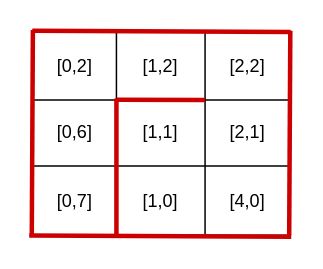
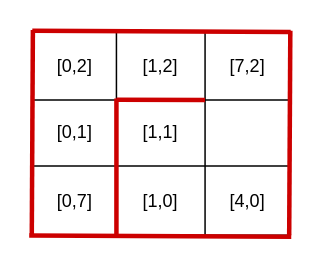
  <mxCell id="0" />
  <mxCell id="1" parent="0" />
  <mxCell id="2" value="" style="shape=table;startSize=0;container=1;collapsible=0;childLayout=tableLayout;hachureGap=4;" vertex="1" parent="1"><mxGeometry x="21" y="20" width="171" height="136" as="geometry" /></mxCell>
  <mxCell id="3" value="" style="shape=tableRow;horizontal=0;startSize=0;swimlaneHead=0;swimlaneBody=0;top=0;left=0;bottom=0;right=0;collapsible=0;dropTarget=0;fillColor=none;points=[[0,0.5],[1,0.5]];portConstraint=eastwest;hachureGap=4;" vertex="1" parent="2"><mxGeometry width="171" height="46" as="geometry" /></mxCell>
  <mxCell id="4" value="" style="shape=partialRectangle;html=1;whiteSpace=wrap;connectable=0;overflow=hidden;fillColor=none;top=0;left=0;bottom=0;right=0;pointerEvents=1;hachureGap=4;" vertex="1" parent="3"><mxGeometry width="56" height="46" as="geometry"><mxRectangle width="56" height="46" as="alternateBounds" /></mxGeometry></mxCell>
  <mxCell id="5" value="" style="shape=partialRectangle;html=1;whiteSpace=wrap;connectable=0;overflow=hidden;fillColor=none;top=0;left=0;bottom=0;right=0;pointerEvents=1;hachureGap=4;" vertex="1" parent="3"><mxGeometry x="56" width="59" height="46" as="geometry"><mxRectangle width="59" height="46" as="alternateBounds" /></mxGeometry></mxCell>
  <mxCell id="6" value="" style="shape=partialRectangle;html=1;whiteSpace=wrap;connectable=0;overflow=hidden;fillColor=none;top=0;left=0;bottom=0;right=0;pointerEvents=1;hachureGap=4;" vertex="1" parent="3"><mxGeometry x="115" width="56" height="46" as="geometry"><mxRectangle width="56" height="46" as="alternateBounds" /></mxGeometry></mxCell>
  <mxCell id="7" value="" style="shape=tableRow;horizontal=0;startSize=0;swimlaneHead=0;swimlaneBody=0;top=0;left=0;bottom=0;right=0;collapsible=0;dropTarget=0;fillColor=none;points=[[0,0.5],[1,0.5]];portConstraint=eastwest;hachureGap=4;" vertex="1" parent="2"><mxGeometry y="46" width="171" height="44" as="geometry" /></mxCell>
  <mxCell id="8" value="" style="shape=partialRectangle;html=1;whiteSpace=wrap;connectable=0;overflow=hidden;fillColor=none;top=0;left=0;bottom=0;right=0;pointerEvents=1;hachureGap=4;" vertex="1" parent="7"><mxGeometry width="56" height="44" as="geometry"><mxRectangle width="56" height="44" as="alternateBounds" /></mxGeometry></mxCell>
  <mxCell id="9" value="" style="shape=partialRectangle;html=1;whiteSpace=wrap;connectable=0;overflow=hidden;fillColor=none;top=0;left=0;bottom=0;right=0;pointerEvents=1;hachureGap=4;" vertex="1" parent="7"><mxGeometry x="56" width="59" height="44" as="geometry"><mxRectangle width="59" height="44" as="alternateBounds" /></mxGeometry></mxCell>
  <mxCell id="10" value="" style="shape=partialRectangle;html=1;whiteSpace=wrap;connectable=0;overflow=hidden;fillColor=none;top=0;left=0;bottom=0;right=0;pointerEvents=1;hachureGap=4;" vertex="1" parent="7"><mxGeometry x="115" width="56" height="44" as="geometry"><mxRectangle width="56" height="44" as="alternateBounds" /></mxGeometry></mxCell>
  <mxCell id="11" value="" style="shape=tableRow;horizontal=0;startSize=0;swimlaneHead=0;swimlaneBody=0;top=0;left=0;bottom=0;right=0;collapsible=0;dropTarget=0;fillColor=none;points=[[0,0.5],[1,0.5]];portConstraint=eastwest;hachureGap=4;" vertex="1" parent="2"><mxGeometry y="90" width="171" height="46" as="geometry" /></mxCell>
  <mxCell id="12" value="" style="shape=partialRectangle;html=1;whiteSpace=wrap;connectable=0;overflow=hidden;fillColor=none;top=0;left=0;bottom=0;right=0;pointerEvents=1;hachureGap=4;" vertex="1" parent="11"><mxGeometry width="56" height="46" as="geometry"><mxRectangle width="56" height="46" as="alternateBounds" /></mxGeometry></mxCell>
  <mxCell id="13" value="" style="shape=partialRectangle;html=1;whiteSpace=wrap;connectable=0;overflow=hidden;fillColor=none;top=0;left=0;bottom=0;right=0;pointerEvents=1;hachureGap=4;" vertex="1" parent="11"><mxGeometry x="56" width="59" height="46" as="geometry"><mxRectangle width="59" height="46" as="alternateBounds" /></mxGeometry></mxCell>
  <mxCell id="14" value="" style="shape=partialRectangle;html=1;whiteSpace=wrap;connectable=0;overflow=hidden;fillColor=none;top=0;left=0;bottom=0;right=0;pointerEvents=1;hachureGap=4;" vertex="1" parent="11"><mxGeometry x="115" width="56" height="46" as="geometry"><mxRectangle width="56" height="46" as="alternateBounds" /></mxGeometry></mxCell>
  <mxCell id="15" value="" style="endArrow=none;html=1;rounded=0;startSize=14;endSize=14;sourcePerimeterSpacing=8;targetPerimeterSpacing=8;strokeColor=#CC0000;strokeWidth=3;curved=1;exitX=-0.012;exitY=1.004;exitDx=0;exitDy=0;exitPerimeter=0;entryX=1.008;entryY=1.022;entryDx=0;entryDy=0;entryPerimeter=0;" edge="1" parent="2" source="11" target="11"><mxGeometry width="50" height="50" relative="1" as="geometry"><mxPoint x="48" y="144" as="sourcePoint" /><mxPoint x="98" y="94" as="targetPoint" /></mxGeometry></mxCell>
  <mxCell id="16" value="" style="endArrow=none;html=1;rounded=0;startSize=14;endSize=14;sourcePerimeterSpacing=8;targetPerimeterSpacing=8;strokeColor=#CC0000;strokeWidth=3;curved=1;exitX=0.328;exitY=-0.004;exitDx=0;exitDy=0;exitPerimeter=0;" edge="1" parent="2" source="7"><mxGeometry width="50" height="50" relative="1" as="geometry"><mxPoint x="28" y="96" as="sourcePoint" /><mxPoint x="115" y="46" as="targetPoint" /></mxGeometry></mxCell>
  <mxCell id="17" value="[0,7]" style="text;strokeColor=none;fillColor=none;html=1;align=center;verticalAlign=middle;whiteSpace=wrap;rounded=0;hachureGap=4;" vertex="1" parent="1"><mxGeometry x="22" y="119" width="55" height="30" as="geometry" /></mxCell>
- <mxCell id="18" value="[0,6]" style="text;strokeColor=none;fillColor=none;html=1;align=center;verticalAlign=middle;whiteSpace=wrap;rounded=0;hachureGap=4;" vertex="1" parent="1"><mxGeometry x="22" y="73" width="55" height="30" as="geometry" /></mxCell>
+ <mxCell id="18" value="[0,1]" style="text;strokeColor=none;fillColor=none;html=1;align=center;verticalAlign=middle;whiteSpace=wrap;rounded=0;hachureGap=4;" vertex="1" parent="1"><mxGeometry x="22" y="73" width="55" height="30" as="geometry" /></mxCell>
  <mxCell id="19" value="[1,0]" style="text;strokeColor=none;fillColor=none;html=1;align=center;verticalAlign=middle;whiteSpace=wrap;rounded=0;hachureGap=4;" vertex="1" parent="1"><mxGeometry x="79" y="119" width="55" height="30" as="geometry" /></mxCell>
  <mxCell id="20" value="[4,0]" style="text;strokeColor=none;fillColor=none;html=1;align=center;verticalAlign=middle;whiteSpace=wrap;rounded=0;hachureGap=4;" vertex="1" parent="1"><mxGeometry x="137" y="119" width="55" height="30" as="geometry" /></mxCell>
- <mxCell id="21" value="[2,1]" style="text;strokeColor=none;fillColor=none;html=1;align=center;verticalAlign=middle;whiteSpace=wrap;rounded=0;hachureGap=4;" vertex="1" parent="1"><mxGeometry x="137" y="73" width="55" height="30" as="geometry" /></mxCell>
  <mxCell id="22" value="[1,1]" style="text;strokeColor=none;fillColor=none;html=1;align=center;verticalAlign=middle;whiteSpace=wrap;rounded=0;hachureGap=4;" vertex="1" parent="1"><mxGeometry x="79" y="73" width="55" height="30" as="geometry" /></mxCell>
  <mxCell id="23" value="[0,2]" style="text;strokeColor=none;fillColor=none;html=1;align=center;verticalAlign=middle;whiteSpace=wrap;rounded=0;hachureGap=4;" vertex="1" parent="1"><mxGeometry x="22" y="29" width="55" height="30" as="geometry" /></mxCell>
  <mxCell id="24" value="[1,2]" style="text;strokeColor=none;fillColor=none;html=1;align=center;verticalAlign=middle;whiteSpace=wrap;rounded=0;hachureGap=4;" vertex="1" parent="1"><mxGeometry x="79" y="29" width="55" height="30" as="geometry" /></mxCell>
- <mxCell id="25" value="[2,2]" style="text;strokeColor=none;fillColor=none;html=1;align=center;verticalAlign=middle;whiteSpace=wrap;rounded=0;hachureGap=4;" vertex="1" parent="1"><mxGeometry x="137" y="29" width="55" height="30" as="geometry" /></mxCell>
+ <mxCell id="25" value="[7,2]" style="text;strokeColor=none;fillColor=none;html=1;align=center;verticalAlign=middle;whiteSpace=wrap;rounded=0;hachureGap=4;" vertex="1" parent="1"><mxGeometry x="137" y="29" width="55" height="30" as="geometry" /></mxCell>
  <mxCell id="26" value="" style="endArrow=none;html=1;rounded=0;startSize=14;endSize=14;sourcePerimeterSpacing=8;targetPerimeterSpacing=8;curved=1;exitX=-0.002;exitY=0.987;exitDx=0;exitDy=0;exitPerimeter=0;entryX=-0.011;entryY=-0.32;entryDx=0;entryDy=0;entryPerimeter=0;strokeWidth=3;strokeColor=#CC0000;" edge="1" parent="1" source="11" target="23"><mxGeometry width="50" height="50" relative="1" as="geometry"><mxPoint x="-35" y="157" as="sourcePoint" /><mxPoint x="15" y="107" as="targetPoint" /></mxGeometry></mxCell>
  <mxCell id="27" value="" style="endArrow=none;html=1;rounded=0;startSize=14;endSize=14;sourcePerimeterSpacing=8;targetPerimeterSpacing=8;strokeColor=#CC0000;strokeWidth=3;curved=1;exitX=-0.012;exitY=1.004;exitDx=0;exitDy=0;exitPerimeter=0;entryX=1.008;entryY=1.022;entryDx=0;entryDy=0;entryPerimeter=0;" edge="1" parent="1"><mxGeometry width="50" height="50" relative="1" as="geometry"><mxPoint x="20.998" y="20.004" as="sourcePoint" /><mxPoint x="193" y="20.832" as="targetPoint" /></mxGeometry></mxCell>
  <mxCell id="28" value="" style="endArrow=none;html=1;rounded=0;startSize=14;endSize=14;sourcePerimeterSpacing=8;targetPerimeterSpacing=6;curved=1;exitX=-0.002;exitY=0.987;exitDx=0;exitDy=0;exitPerimeter=0;entryX=-0.011;entryY=-0.32;entryDx=0;entryDy=0;entryPerimeter=0;strokeWidth=3;strokeColor=#CC0000;" edge="1" parent="1"><mxGeometry width="50" height="50" relative="1" as="geometry"><mxPoint x="191.998" y="156.002" as="sourcePoint" /><mxPoint x="192.735" y="20" as="targetPoint" /></mxGeometry></mxCell>
  <mxCell id="29" value="" style="endArrow=none;html=1;rounded=0;startSize=14;endSize=14;sourcePerimeterSpacing=8;targetPerimeterSpacing=8;strokeColor=#CC0000;strokeWidth=3;curved=1;" edge="1" parent="1"><mxGeometry width="50" height="50" relative="1" as="geometry"><mxPoint x="77" y="157" as="sourcePoint" /><mxPoint x="77" y="65" as="targetPoint" /></mxGeometry></mxCell>
